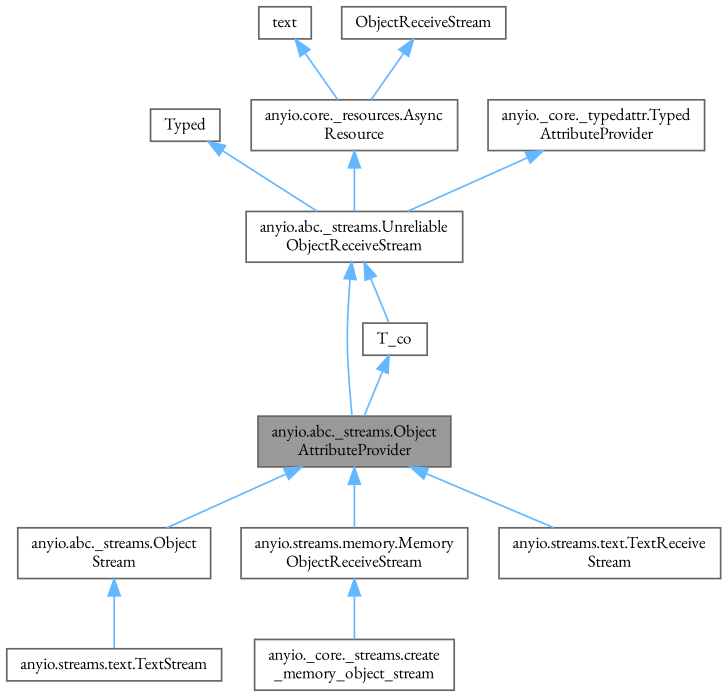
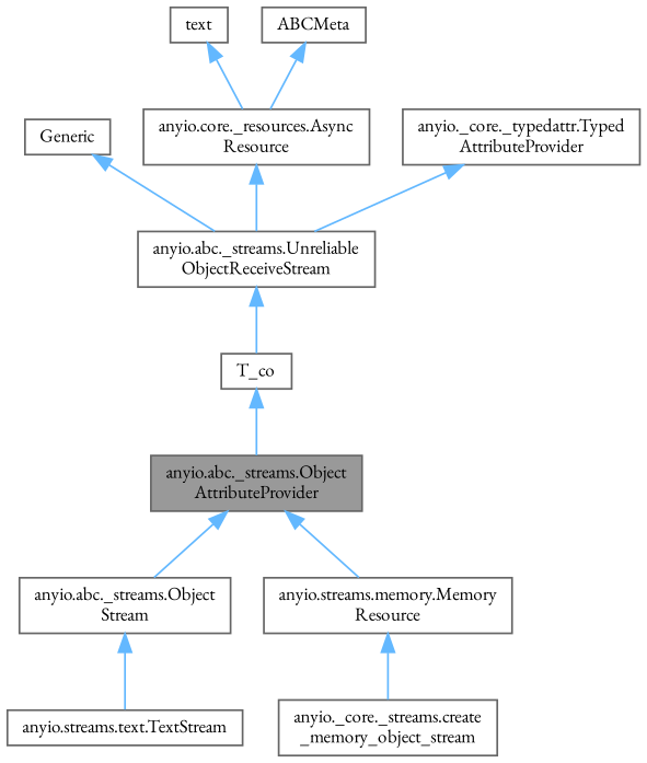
  digraph {
    fontname="EB Garamond"
    rankdir=TB
    node [color=gray40 fillcolor=white fontname="EB Garamond" fontsize=10 shape=box style=filled]
    edge [color=steelblue1 dir=back fontname="EB Garamond" fontsize=10 labelfontname=Helvetica labelfontsize=10 style=solid]
    n1 [fillcolor=grey60 fontcolor=black height=0.2 label="anyio.abc._streams.Object\lAttributeProvider" width=0.4]
    n2 [height=0.2 label="anyio.abc._streams.Object\lStream" width=0.4]
-   n3 [height=0.2 label="anyio.streams.memory.Memory\lObjectReceiveStream" width=0.4]
-   n4 [height=0.2 label="anyio.streams.text.TextReceive\lStream" width=0.4]
+   n3 [height=0.2 label="anyio.streams.memory.Memory\lResource" width=0.4]
    n5 [height=0.2 label="anyio.streams.text.TextStream" width=0.4]
    n6 [height=0.2 label="anyio._core._streams.create\l_memory_object_stream" width=0.4]
    n7 [height=0.2 label="anyio.abc._streams.Unreliable\lObjectReceiveStream" width=0.4]
    n8 [height=0.2 label=T_co width=0.4]
-   n9 [height=0.2 label=Typed width=0.4]
+   n9 [height=0.2 label=Generic width=0.4]
    n10 [height=0.2 label="anyio.core._resources.Async\lResource" width=0.4]
    n11 [height=0.2 label=text width=0.4]
-   n12 [height=0.2 label=ObjectReceiveStream width=0.4]
+   n12 [height=0.2 label=ABCMeta width=0.4]
    n13 [height=0.2 label="anyio._core._typedattr.Typed\lAttributeProvider" width=0.4]
    n1 -> n2
    n1 -> n3
-   n1 -> n4
    n2 -> n5
    n3 -> n6
-   n7 -> n1
    n7 -> n8
    n8 -> n1
    n9 -> n7
    n10 -> n7
    n11 -> n10
    n12 -> n10
    n13 -> n7
  }
